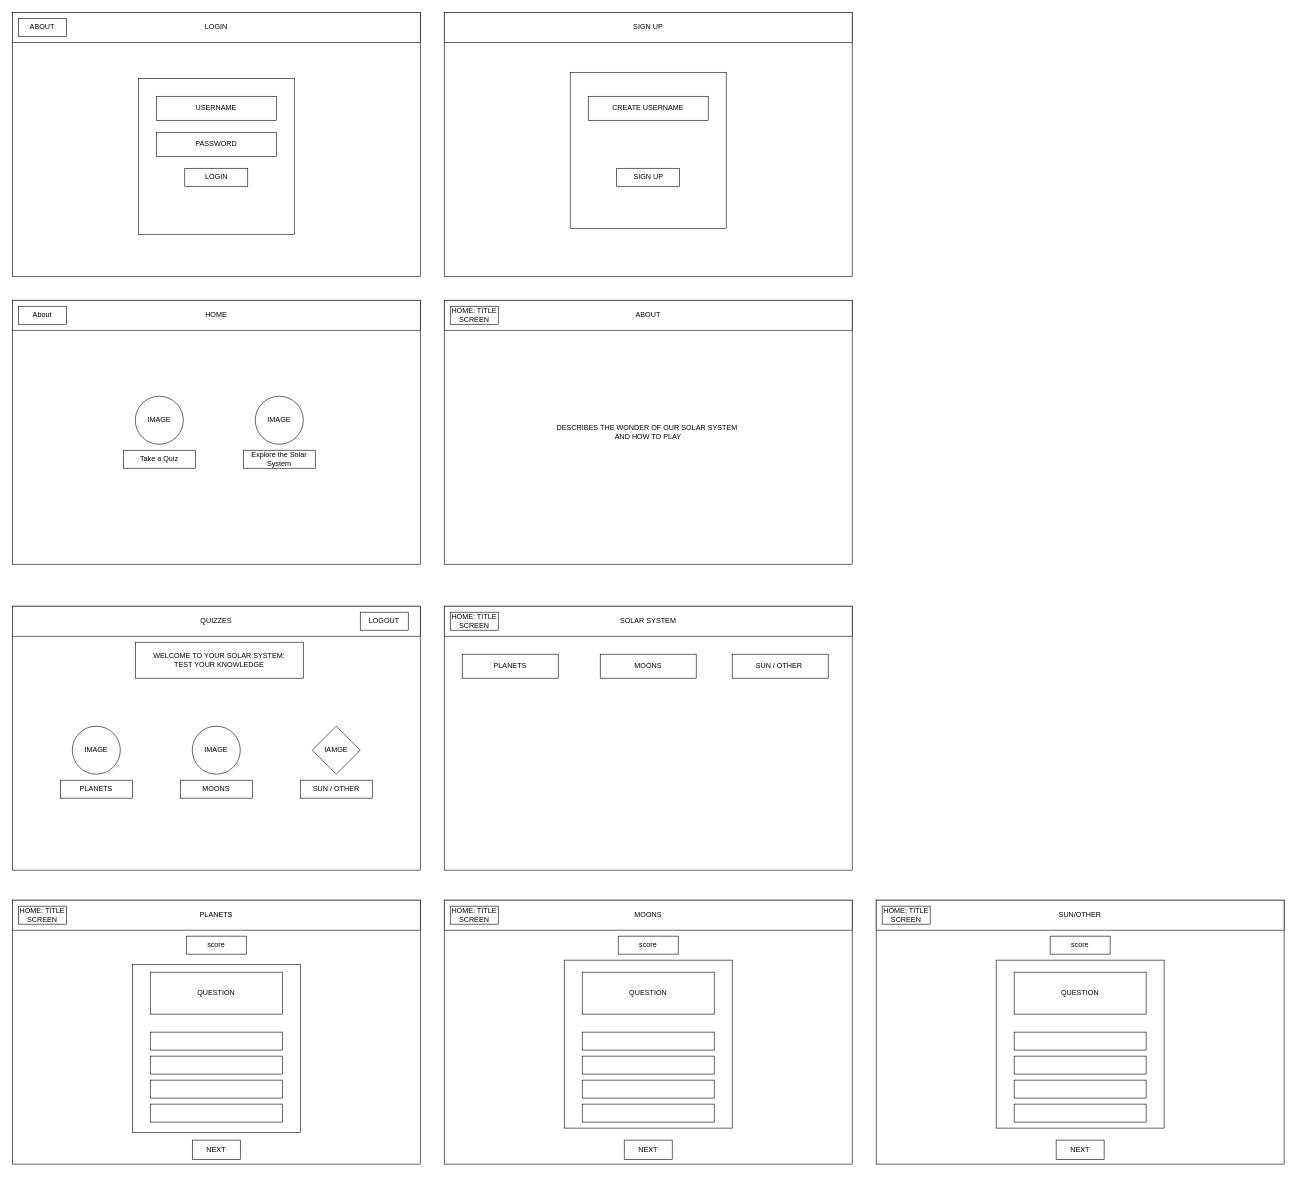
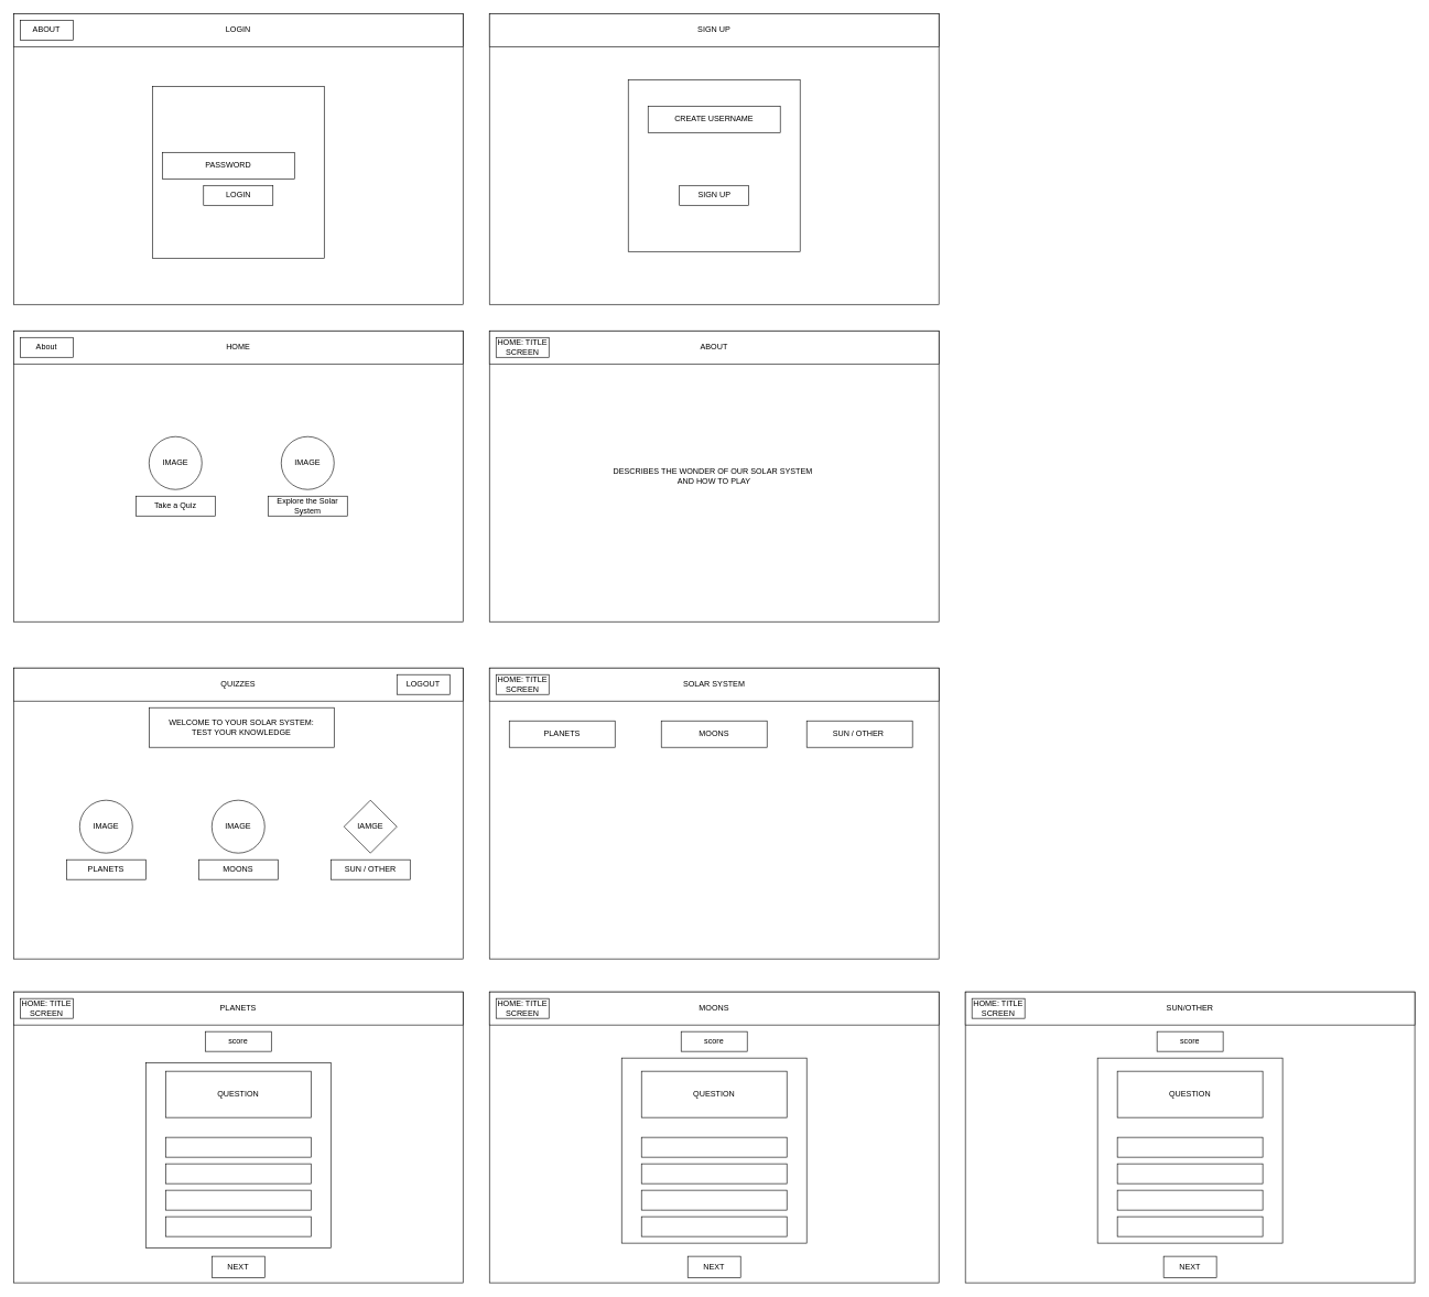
  <mxCell id="0" />
  <mxCell id="1" parent="0" />
  <mxCell id="2" value="" style="rounded=0;whiteSpace=wrap;html=1;" parent="1" vertex="1"><mxGeometry x="20" y="20" width="680" height="440" as="geometry" /></mxCell>
  <mxCell id="3" value="LOGIN" style="rounded=0;whiteSpace=wrap;html=1;" parent="1" vertex="1"><mxGeometry x="20" y="20" width="680" height="50" as="geometry" /></mxCell>
  <mxCell id="4" value="" style="whiteSpace=wrap;html=1;aspect=fixed;" parent="1" vertex="1"><mxGeometry x="230" y="130" width="260" height="260" as="geometry" /></mxCell>
- <mxCell id="5" value="USERNAME" style="rounded=0;whiteSpace=wrap;html=1;" parent="1" vertex="1"><mxGeometry x="260" y="160" width="200" height="40" as="geometry" /></mxCell>
- <mxCell id="6" value="PASSWORD" style="rounded=0;whiteSpace=wrap;html=1;" parent="1" vertex="1"><mxGeometry x="260" y="220" width="200" height="40" as="geometry" /></mxCell>
+ <mxCell id="6" value="PASSWORD" style="rounded=0;whiteSpace=wrap;html=1;" parent="1" vertex="1"><mxGeometry x="245" y="230" width="200" height="40" as="geometry" /></mxCell>
  <mxCell id="7" value="LOGIN" style="rounded=0;whiteSpace=wrap;html=1;" parent="1" vertex="1"><mxGeometry x="307.5" y="280" width="105" height="30" as="geometry" /></mxCell>
  <mxCell id="8" value="" style="rounded=0;whiteSpace=wrap;html=1;" parent="1" vertex="1"><mxGeometry x="740" y="20" width="680" height="440" as="geometry" /></mxCell>
  <mxCell id="9" value="SIGN UP" style="rounded=0;whiteSpace=wrap;html=1;" parent="1" vertex="1"><mxGeometry x="740" y="20" width="680" height="50" as="geometry" /></mxCell>
  <mxCell id="10" value="" style="whiteSpace=wrap;html=1;aspect=fixed;" parent="1" vertex="1"><mxGeometry x="950" y="120" width="260" height="260" as="geometry" /></mxCell>
  <mxCell id="11" value="CREATE USERNAME" style="rounded=0;whiteSpace=wrap;html=1;" parent="1" vertex="1"><mxGeometry x="980" y="160" width="200" height="40" as="geometry" /></mxCell>
  <mxCell id="12" value="SIGN UP" style="rounded=0;whiteSpace=wrap;html=1;" parent="1" vertex="1"><mxGeometry x="1027.5" y="280" width="105" height="30" as="geometry" /></mxCell>
  <mxCell id="13" value="" style="rounded=0;whiteSpace=wrap;html=1;" parent="1" vertex="1"><mxGeometry x="20" y="1010" width="680" height="440" as="geometry" /></mxCell>
  <mxCell id="14" value="QUIZZES" style="rounded=0;whiteSpace=wrap;html=1;" parent="1" vertex="1"><mxGeometry x="20" y="1010" width="680" height="50" as="geometry" /></mxCell>
  <mxCell id="15" value="LOGOUT" style="rounded=0;whiteSpace=wrap;html=1;" parent="1" vertex="1"><mxGeometry x="600" y="1020" width="80" height="30" as="geometry" /></mxCell>
  <mxCell id="16" value="WELCOME TO YOUR SOLAR SYSTEM:&lt;br&gt;TEST YOUR KNOWLEDGE" style="rounded=0;whiteSpace=wrap;html=1;" parent="1" vertex="1"><mxGeometry x="225" y="1070" width="280" height="60" as="geometry" /></mxCell>
  <mxCell id="17" value="IMAGE" style="ellipse;whiteSpace=wrap;html=1;aspect=fixed;" parent="1" vertex="1"><mxGeometry x="120" y="1210" width="80" height="80" as="geometry" /></mxCell>
  <mxCell id="18" value="IMAGE" style="ellipse;whiteSpace=wrap;html=1;aspect=fixed;" parent="1" vertex="1"><mxGeometry x="320" y="1210" width="80" height="80" as="geometry" /></mxCell>
  <mxCell id="19" value="IAMGE" style="rhombus;whiteSpace=wrap;html=1;aspect=fixed;" parent="1" vertex="1"><mxGeometry x="520" y="1210" width="80" height="80" as="geometry" /></mxCell>
  <mxCell id="20" value="PLANETS" style="rounded=0;whiteSpace=wrap;html=1;" parent="1" vertex="1"><mxGeometry x="100" y="1300" width="120" height="30" as="geometry" /></mxCell>
  <mxCell id="21" value="SUN / OTHER" style="rounded=0;whiteSpace=wrap;html=1;" parent="1" vertex="1"><mxGeometry x="500" y="1300" width="120" height="30" as="geometry" /></mxCell>
  <mxCell id="22" value="MOONS" style="rounded=0;whiteSpace=wrap;html=1;" parent="1" vertex="1"><mxGeometry x="300" y="1300" width="120" height="30" as="geometry" /></mxCell>
  <mxCell id="23" value="ABOUT" style="rounded=0;whiteSpace=wrap;html=1;" parent="1" vertex="1"><mxGeometry x="30" y="30" width="80" height="30" as="geometry" /></mxCell>
  <mxCell id="24" value="DESCRIBES THE WONDER OF OUR SOLAR SYSTEM&amp;nbsp;&lt;br&gt;AND HOW TO PLAY" style="rounded=0;whiteSpace=wrap;html=1;" parent="1" vertex="1"><mxGeometry x="740" y="500" width="680" height="440" as="geometry" /></mxCell>
  <mxCell id="25" value="ABOUT" style="rounded=0;whiteSpace=wrap;html=1;" parent="1" vertex="1"><mxGeometry x="740" y="500" width="680" height="50" as="geometry" /></mxCell>
  <mxCell id="26" value="HOME: TITLE SCREEN" style="rounded=0;whiteSpace=wrap;html=1;" parent="1" vertex="1"><mxGeometry x="750" y="510" width="80" height="30" as="geometry" /></mxCell>
  <mxCell id="27" value="" style="rounded=0;whiteSpace=wrap;html=1;" parent="1" vertex="1"><mxGeometry x="20" y="1500" width="680" height="440" as="geometry" /></mxCell>
  <mxCell id="28" value="" style="rounded=0;whiteSpace=wrap;html=1;" parent="1" vertex="1"><mxGeometry x="740" y="1500" width="680" height="440" as="geometry" /></mxCell>
  <mxCell id="29" value="" style="rounded=0;whiteSpace=wrap;html=1;" parent="1" vertex="1"><mxGeometry x="1460" y="1500" width="680" height="440" as="geometry" /></mxCell>
  <mxCell id="30" value="SUN/OTHER" style="rounded=0;whiteSpace=wrap;html=1;" parent="1" vertex="1"><mxGeometry x="1460" y="1500" width="680" height="50" as="geometry" /></mxCell>
  <mxCell id="31" value="MOONS" style="rounded=0;whiteSpace=wrap;html=1;" parent="1" vertex="1"><mxGeometry x="740" y="1500" width="680" height="50" as="geometry" /></mxCell>
  <mxCell id="32" value="PLANETS" style="rounded=0;whiteSpace=wrap;html=1;" parent="1" vertex="1"><mxGeometry x="20" y="1500" width="680" height="50" as="geometry" /></mxCell>
  <mxCell id="33" value="HOME: TITLE SCREEN" style="rounded=0;whiteSpace=wrap;html=1;" parent="1" vertex="1"><mxGeometry x="1470" y="1510" width="80" height="30" as="geometry" /></mxCell>
  <mxCell id="34" value="HOME: TITLE SCREEN" style="rounded=0;whiteSpace=wrap;html=1;" parent="1" vertex="1"><mxGeometry x="750" y="1510" width="80" height="30" as="geometry" /></mxCell>
  <mxCell id="35" value="HOME: TITLE SCREEN" style="rounded=0;whiteSpace=wrap;html=1;" parent="1" vertex="1"><mxGeometry x="30" y="1510" width="80" height="30" as="geometry" /></mxCell>
  <mxCell id="36" value="" style="whiteSpace=wrap;html=1;aspect=fixed;" parent="1" vertex="1"><mxGeometry x="220" y="1607.5" width="280" height="280" as="geometry" /></mxCell>
  <mxCell id="37" value="QUESTION" style="rounded=0;whiteSpace=wrap;html=1;" parent="1" vertex="1"><mxGeometry x="250" y="1620" width="220" height="70" as="geometry" /></mxCell>
  <mxCell id="38" value="" style="rounded=0;whiteSpace=wrap;html=1;" parent="1" vertex="1"><mxGeometry x="250" y="1720" width="220" height="30" as="geometry" /></mxCell>
  <mxCell id="39" value="" style="rounded=0;whiteSpace=wrap;html=1;" parent="1" vertex="1"><mxGeometry x="250" y="1760" width="220" height="30" as="geometry" /></mxCell>
  <mxCell id="40" value="" style="rounded=0;whiteSpace=wrap;html=1;" parent="1" vertex="1"><mxGeometry x="250" y="1800" width="220" height="30" as="geometry" /></mxCell>
  <mxCell id="41" value="" style="rounded=0;whiteSpace=wrap;html=1;" parent="1" vertex="1"><mxGeometry x="250" y="1840" width="220" height="30" as="geometry" /></mxCell>
  <mxCell id="42" value="" style="whiteSpace=wrap;html=1;aspect=fixed;" parent="1" vertex="1"><mxGeometry x="1660" y="1600" width="280" height="280" as="geometry" /></mxCell>
  <mxCell id="43" value="" style="whiteSpace=wrap;html=1;aspect=fixed;" parent="1" vertex="1"><mxGeometry x="940" y="1600" width="280" height="280" as="geometry" /></mxCell>
  <mxCell id="44" value="QUESTION" style="rounded=0;whiteSpace=wrap;html=1;" parent="1" vertex="1"><mxGeometry x="1690" y="1620" width="220" height="70" as="geometry" /></mxCell>
  <mxCell id="45" value="QUESTION" style="rounded=0;whiteSpace=wrap;html=1;" parent="1" vertex="1"><mxGeometry x="970" y="1620" width="220" height="70" as="geometry" /></mxCell>
  <mxCell id="46" value="" style="rounded=0;whiteSpace=wrap;html=1;" parent="1" vertex="1"><mxGeometry x="970" y="1720" width="220" height="30" as="geometry" /></mxCell>
  <mxCell id="47" value="" style="rounded=0;whiteSpace=wrap;html=1;" parent="1" vertex="1"><mxGeometry x="970" y="1760" width="220" height="30" as="geometry" /></mxCell>
  <mxCell id="48" value="" style="rounded=0;whiteSpace=wrap;html=1;" parent="1" vertex="1"><mxGeometry x="970" y="1800" width="220" height="30" as="geometry" /></mxCell>
  <mxCell id="49" value="" style="rounded=0;whiteSpace=wrap;html=1;" parent="1" vertex="1"><mxGeometry x="970" y="1840" width="220" height="30" as="geometry" /></mxCell>
  <mxCell id="50" value="" style="rounded=0;whiteSpace=wrap;html=1;" parent="1" vertex="1"><mxGeometry x="1690" y="1720" width="220" height="30" as="geometry" /></mxCell>
  <mxCell id="51" value="" style="rounded=0;whiteSpace=wrap;html=1;" parent="1" vertex="1"><mxGeometry x="1690" y="1760" width="220" height="30" as="geometry" /></mxCell>
  <mxCell id="52" value="" style="rounded=0;whiteSpace=wrap;html=1;" parent="1" vertex="1"><mxGeometry x="1690" y="1800" width="220" height="30" as="geometry" /></mxCell>
  <mxCell id="53" value="" style="rounded=0;whiteSpace=wrap;html=1;" parent="1" vertex="1"><mxGeometry x="1690" y="1840" width="220" height="30" as="geometry" /></mxCell>
  <mxCell id="54" value="NEXT" style="rounded=0;whiteSpace=wrap;html=1;" parent="1" vertex="1"><mxGeometry x="320" y="1900" width="80" height="32.5" as="geometry" /></mxCell>
  <mxCell id="55" value="NEXT" style="rounded=0;whiteSpace=wrap;html=1;" parent="1" vertex="1"><mxGeometry x="1760" y="1900" width="80" height="32.5" as="geometry" /></mxCell>
  <mxCell id="56" value="NEXT" style="rounded=0;whiteSpace=wrap;html=1;" parent="1" vertex="1"><mxGeometry x="1040" y="1900" width="80" height="32.5" as="geometry" /></mxCell>
  <mxCell id="57" value="score" style="rounded=0;whiteSpace=wrap;html=1;" parent="1" vertex="1"><mxGeometry x="310" y="1560" width="100" height="30" as="geometry" /></mxCell>
  <mxCell id="58" value="score" style="rounded=0;whiteSpace=wrap;html=1;" parent="1" vertex="1"><mxGeometry x="1030" y="1560" width="100" height="30" as="geometry" /></mxCell>
  <mxCell id="59" value="score" style="rounded=0;whiteSpace=wrap;html=1;" parent="1" vertex="1"><mxGeometry x="1750" y="1560" width="100" height="30" as="geometry" /></mxCell>
  <mxCell id="60" value="" style="rounded=0;whiteSpace=wrap;html=1;" vertex="1" parent="1"><mxGeometry x="20" y="500" width="680" height="440" as="geometry" /></mxCell>
  <mxCell id="61" value="HOME" style="rounded=0;whiteSpace=wrap;html=1;" vertex="1" parent="1"><mxGeometry x="20" y="500" width="680" height="50" as="geometry" /></mxCell>
  <mxCell id="62" value="About" style="rounded=0;whiteSpace=wrap;html=1;" vertex="1" parent="1"><mxGeometry x="30" y="510" width="80" height="30" as="geometry" /></mxCell>
  <mxCell id="63" value="IMAGE" style="ellipse;whiteSpace=wrap;html=1;aspect=fixed;" vertex="1" parent="1"><mxGeometry x="225" y="660" width="80" height="80" as="geometry" /></mxCell>
  <mxCell id="64" value="IMAGE" style="ellipse;whiteSpace=wrap;html=1;aspect=fixed;" vertex="1" parent="1"><mxGeometry x="425" y="660" width="80" height="80" as="geometry" /></mxCell>
  <mxCell id="65" value="Take a Quiz" style="rounded=0;whiteSpace=wrap;html=1;" vertex="1" parent="1"><mxGeometry x="205" y="750" width="120" height="30" as="geometry" /></mxCell>
  <mxCell id="66" value="Explore the Solar System" style="rounded=0;whiteSpace=wrap;html=1;" vertex="1" parent="1"><mxGeometry x="405" y="750" width="120" height="30" as="geometry" /></mxCell>
  <mxCell id="67" value="" style="rounded=0;whiteSpace=wrap;html=1;" vertex="1" parent="1"><mxGeometry x="740" y="1010" width="680" height="440" as="geometry" /></mxCell>
  <mxCell id="68" value="SOLAR SYSTEM" style="rounded=0;whiteSpace=wrap;html=1;" vertex="1" parent="1"><mxGeometry x="740" y="1010" width="680" height="50" as="geometry" /></mxCell>
  <mxCell id="69" value="HOME: TITLE SCREEN" style="rounded=0;whiteSpace=wrap;html=1;" vertex="1" parent="1"><mxGeometry x="750" y="1020" width="80" height="30" as="geometry" /></mxCell>
  <mxCell id="70" value="PLANETS" style="rounded=0;whiteSpace=wrap;html=1;" vertex="1" parent="1"><mxGeometry x="770" y="1090" width="160" height="40" as="geometry" /></mxCell>
  <mxCell id="71" value="SUN / OTHER&amp;nbsp;" style="rounded=0;whiteSpace=wrap;html=1;" vertex="1" parent="1"><mxGeometry x="1220" y="1090" width="160" height="40" as="geometry" /></mxCell>
  <mxCell id="72" value="MOONS" style="rounded=0;whiteSpace=wrap;html=1;" vertex="1" parent="1"><mxGeometry x="1000" y="1090" width="160" height="40" as="geometry" /></mxCell>
